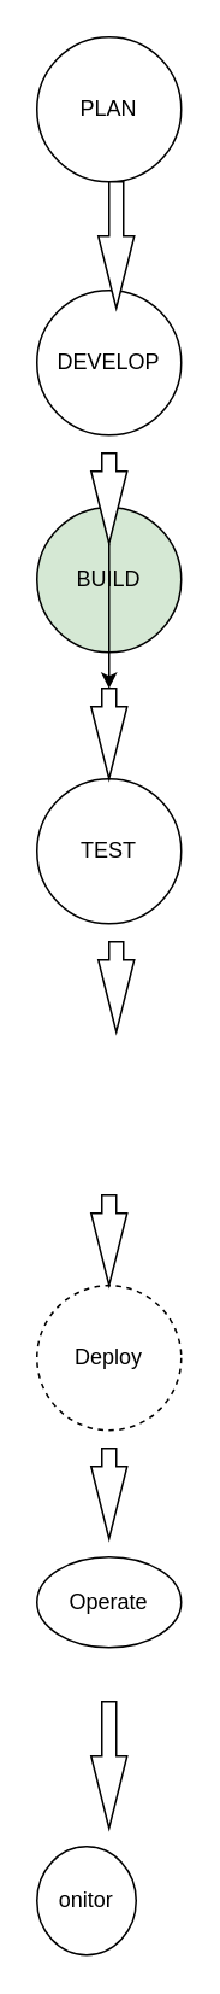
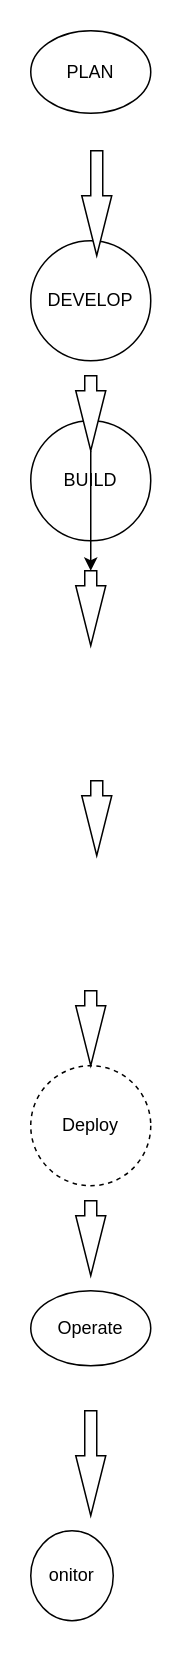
  <mxCell id="0" />
  <mxCell id="1" parent="0" />
  <mxCell id="2" value="Deploy" style="ellipse;whiteSpace=wrap;html=1;aspect=fixed;dashed=1;" vertex="1" parent="1"><mxGeometry x="20" y="710" width="80" height="80" as="geometry" /></mxCell>
- <mxCell id="3" value="PLAN" style="ellipse;whiteSpace=wrap;html=1;aspect=fixed;" vertex="1" parent="1"><mxGeometry x="20" y="20" width="80" height="80" as="geometry" /></mxCell>
- <mxCell id="4" value="TEST" style="ellipse;whiteSpace=wrap;html=1;aspect=fixed;" vertex="1" parent="1"><mxGeometry x="20" y="430" width="80" height="80" as="geometry" /></mxCell>
- <mxCell id="5" value="BUILD" style="ellipse;whiteSpace=wrap;html=1;aspect=fixed;fillColor=#d5e8d4;" vertex="1" parent="1"><mxGeometry x="20" y="280" width="80" height="80" as="geometry" /></mxCell>
+ <mxCell id="3" value="PLAN" style="ellipse;whiteSpace=wrap;html=1;aspect=fixed;" vertex="1" parent="1"><mxGeometry x="20" y="20" width="80" height="55" as="geometry" /></mxCell>
+ <mxCell id="5" value="BUILD" style="ellipse;whiteSpace=wrap;html=1;aspect=fixed;" vertex="1" parent="1"><mxGeometry x="20" y="280" width="80" height="80" as="geometry" /></mxCell>
  <mxCell id="6" value="DEVELOP" style="ellipse;whiteSpace=wrap;html=1;aspect=fixed;" vertex="1" parent="1"><mxGeometry x="20" y="160" width="80" height="80" as="geometry" /></mxCell>
  <mxCell id="7" value="Operate" style="ellipse;whiteSpace=wrap;html=1;aspect=fixed;" vertex="1" parent="1"><mxGeometry x="20" y="860" width="80" height="50" as="geometry" /></mxCell>
  <mxCell id="8" value="onitor" style="ellipse;whiteSpace=wrap;html=1;aspect=fixed;" vertex="1" parent="1"><mxGeometry x="20" y="1020" width="55" height="60" as="geometry" /></mxCell>
  <mxCell id="9" value="" style="html=1;shadow=0;dashed=0;align=center;verticalAlign=middle;shape=mxgraph.arrows2.arrow;dy=0.6;dx=40;direction=south;notch=0;" vertex="1" parent="1"><mxGeometry x="50" y="660" width="20" height="50" as="geometry" /></mxCell>
  <mxCell id="10" value="" style="edgeStyle=orthogonalEdgeStyle;rounded=0;orthogonalLoop=1;jettySize=auto;html=1;" edge="1" parent="1" source="11" target="12"><mxGeometry relative="1" as="geometry" /></mxCell>
  <mxCell id="11" value="" style="html=1;shadow=0;dashed=0;align=center;verticalAlign=middle;shape=mxgraph.arrows2.arrow;dy=0.6;dx=40;direction=south;notch=0;" vertex="1" parent="1"><mxGeometry x="50" y="250" width="20" height="50" as="geometry" /></mxCell>
  <mxCell id="12" value="" style="html=1;shadow=0;dashed=0;align=center;verticalAlign=middle;shape=mxgraph.arrows2.arrow;dy=0.6;dx=40;direction=south;notch=0;" vertex="1" parent="1"><mxGeometry x="50" y="380" width="20" height="50" as="geometry" /></mxCell>
  <mxCell id="13" value="" style="html=1;shadow=0;dashed=0;align=center;verticalAlign=middle;shape=mxgraph.arrows2.arrow;dy=0.6;dx=40;direction=south;notch=0;" vertex="1" parent="1"><mxGeometry x="54" y="520" width="20" height="50" as="geometry" /></mxCell>
  <mxCell id="14" value="" style="html=1;shadow=0;dashed=0;align=center;verticalAlign=middle;shape=mxgraph.arrows2.arrow;dy=0.6;dx=40;direction=south;notch=0;" vertex="1" parent="1"><mxGeometry x="50" y="800" width="20" height="50" as="geometry" /></mxCell>
  <mxCell id="15" value="" style="html=1;shadow=0;dashed=0;align=center;verticalAlign=middle;shape=mxgraph.arrows2.arrow;dy=0.6;dx=40;direction=south;notch=0;" vertex="1" parent="1"><mxGeometry x="50" y="940" width="20" height="70" as="geometry" /></mxCell>
  <mxCell id="16" value="" style="html=1;shadow=0;dashed=0;align=center;verticalAlign=middle;shape=mxgraph.arrows2.arrow;dy=0.6;dx=40;direction=south;notch=0;" vertex="1" parent="1"><mxGeometry x="54" y="100" width="20" height="70" as="geometry" /></mxCell>
